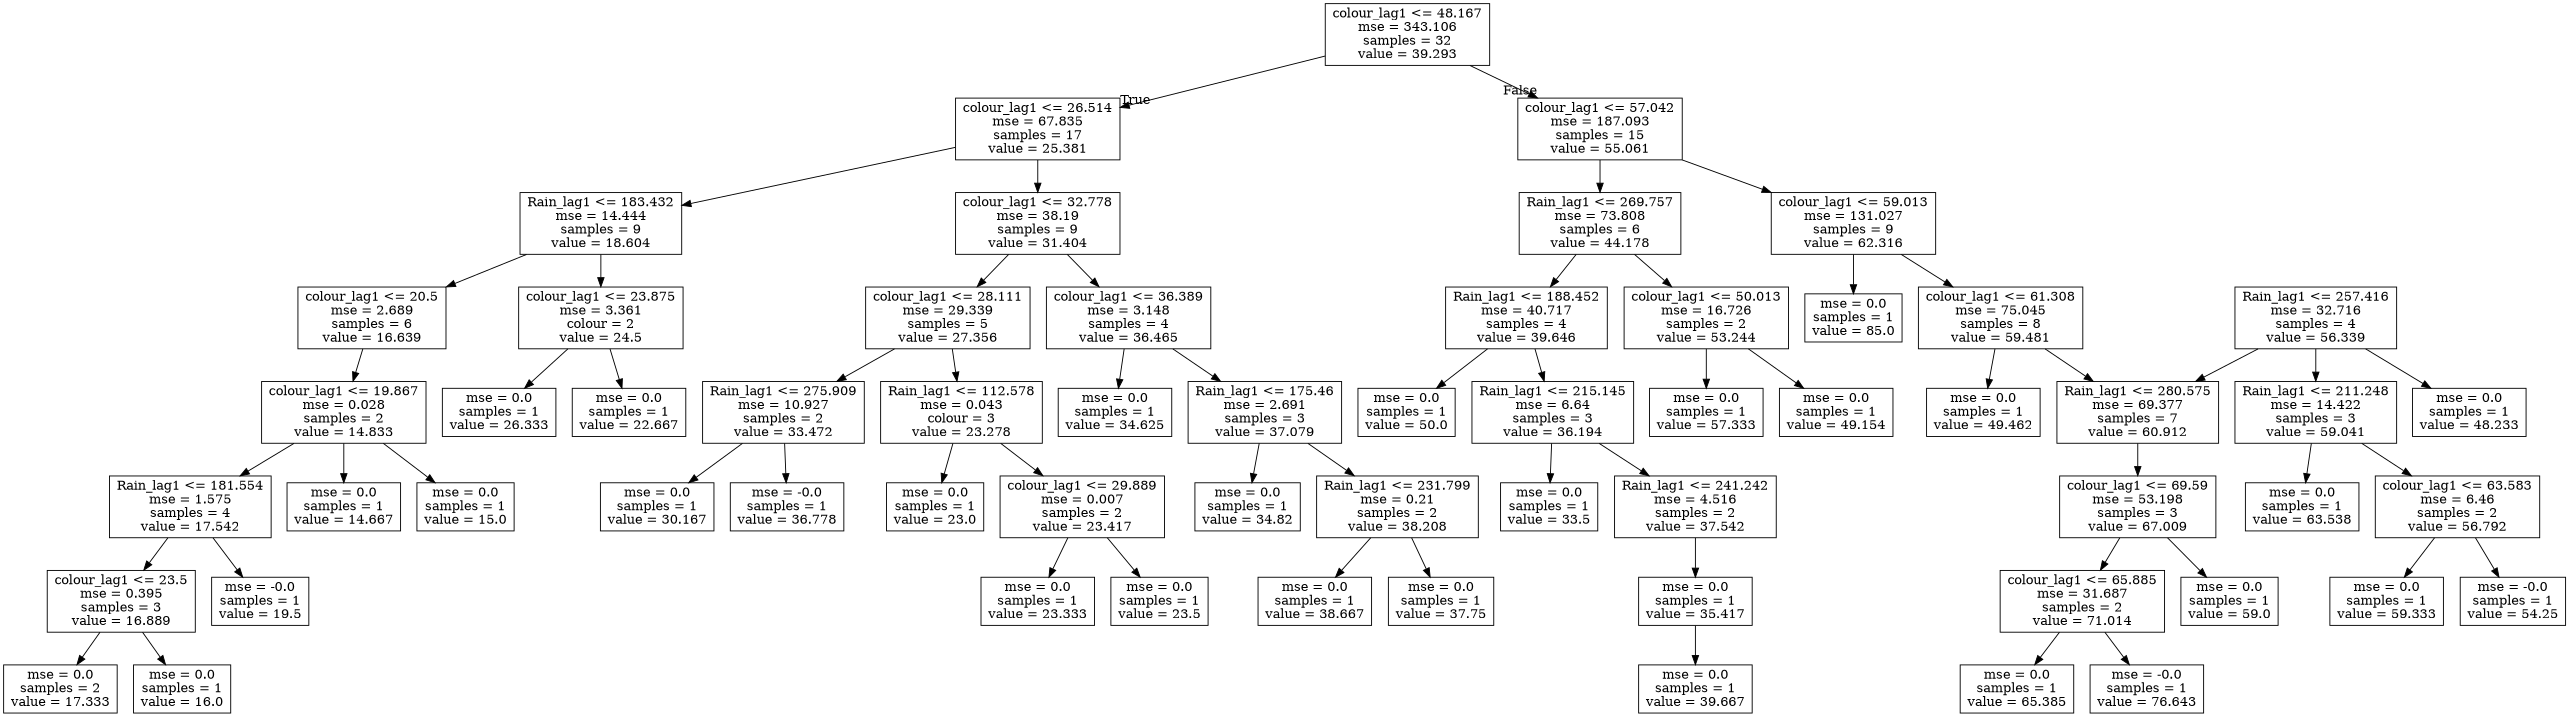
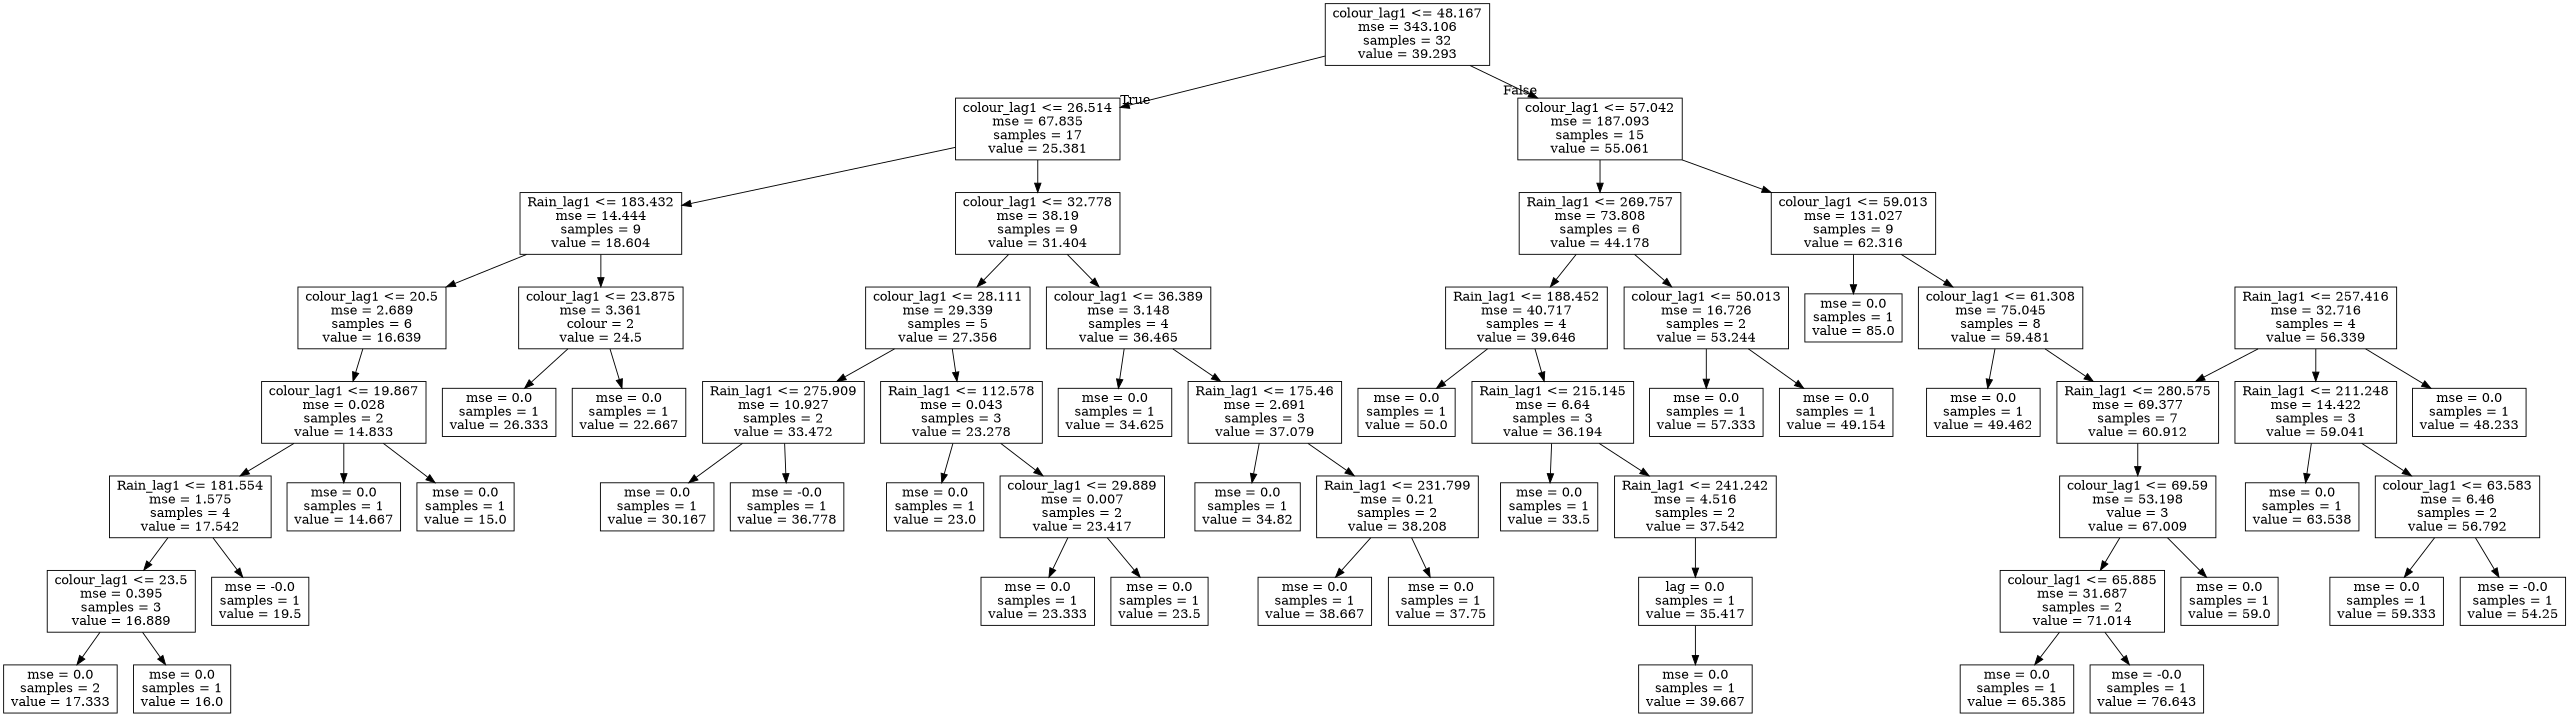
  digraph {
    node [shape=box]
    n1 [label="colour_lag1 <= 48.167\nmse = 343.106\nsamples = 32\nvalue = 39.293"]
    n2 [label="colour_lag1 <= 26.514\nmse = 67.835\nsamples = 17\nvalue = 25.381"]
    n3 [label="colour_lag1 <= 57.042\nmse = 187.093\nsamples = 15\nvalue = 55.061"]
    n4 [label="Rain_lag1 <= 183.432\nmse = 14.444\nsamples = 9\nvalue = 18.604"]
    n5 [label="colour_lag1 <= 32.778\nmse = 38.19\nsamples = 9\nvalue = 31.404"]
    n6 [label="Rain_lag1 <= 269.757\nmse = 73.808\nsamples = 6\nvalue = 44.178"]
    n7 [label="colour_lag1 <= 59.013\nmse = 131.027\nsamples = 9\nvalue = 62.316"]
    n8 [label="colour_lag1 <= 20.5\nmse = 2.689\nsamples = 6\nvalue = 16.639"]
    n9 [label="colour_lag1 <= 23.875\nmse = 3.361\ncolour = 2\nvalue = 24.5"]
    n10 [label="colour_lag1 <= 28.111\nmse = 29.339\nsamples = 5\nvalue = 27.356"]
    n11 [label="colour_lag1 <= 36.389\nmse = 3.148\nsamples = 4\nvalue = 36.465"]
    n12 [label="colour_lag1 <= 19.867\nmse = 0.028\nsamples = 2\nvalue = 14.833"]
    n13 [label="mse = 0.0\nsamples = 1\nvalue = 26.333"]
    n14 [label="mse = 0.0\nsamples = 1\nvalue = 22.667"]
    n15 [label="Rain_lag1 <= 181.554\nmse = 1.575\nsamples = 4\nvalue = 17.542"]
    n16 [label="mse = 0.0\nsamples = 1\nvalue = 14.667"]
    n17 [label="mse = 0.0\nsamples = 1\nvalue = 15.0"]
    n18 [label="colour_lag1 <= 23.5\nmse = 0.395\nsamples = 3\nvalue = 16.889"]
    n19 [label="mse = -0.0\nsamples = 1\nvalue = 19.5"]
    n20 [label="mse = 0.0\nsamples = 2\nvalue = 17.333"]
    n21 [label="mse = 0.0\nsamples = 1\nvalue = 16.0"]
    n22 [label="Rain_lag1 <= 275.909\nmse = 10.927\nsamples = 2\nvalue = 33.472"]
-   n23 [label="Rain_lag1 <= 112.578\nmse = 0.043\ncolour = 3\nvalue = 23.278"]
+   n23 [label="Rain_lag1 <= 112.578\nmse = 0.043\nsamples = 3\nvalue = 23.278"]
    n24 [label="mse = 0.0\nsamples = 1\nvalue = 34.625"]
    n25 [label="Rain_lag1 <= 175.46\nmse = 2.691\nsamples = 3\nvalue = 37.079"]
    n26 [label="mse = 0.0\nsamples = 1\nvalue = 30.167"]
    n27 [label="mse = -0.0\nsamples = 1\nvalue = 36.778"]
    n28 [label="mse = 0.0\nsamples = 1\nvalue = 23.0"]
    n29 [label="colour_lag1 <= 29.889\nmse = 0.007\nsamples = 2\nvalue = 23.417"]
    n30 [label="mse = 0.0\nsamples = 1\nvalue = 23.333"]
    n31 [label="mse = 0.0\nsamples = 1\nvalue = 23.5"]
    n32 [label="mse = 0.0\nsamples = 1\nvalue = 34.82"]
    n33 [label="Rain_lag1 <= 231.799\nmse = 0.21\nsamples = 2\nvalue = 38.208"]
    n34 [label="mse = 0.0\nsamples = 1\nvalue = 38.667"]
    n35 [label="mse = 0.0\nsamples = 1\nvalue = 37.75"]
    n36 [label="Rain_lag1 <= 188.452\nmse = 40.717\nsamples = 4\nvalue = 39.646"]
    n37 [label="colour_lag1 <= 50.013\nmse = 16.726\nsamples = 2\nvalue = 53.244"]
    n38 [label="mse = 0.0\nsamples = 1\nvalue = 85.0"]
    n39 [label="colour_lag1 <= 61.308\nmse = 75.045\nsamples = 8\nvalue = 59.481"]
    n40 [label="mse = 0.0\nsamples = 1\nvalue = 50.0"]
    n41 [label="Rain_lag1 <= 215.145\nmse = 6.64\nsamples = 3\nvalue = 36.194"]
    n42 [label="mse = 0.0\nsamples = 1\nvalue = 57.333"]
    n43 [label="mse = 0.0\nsamples = 1\nvalue = 49.154"]
    n44 [label="mse = 0.0\nsamples = 1\nvalue = 33.5"]
    n45 [label="Rain_lag1 <= 241.242\nmse = 4.516\nsamples = 2\nvalue = 37.542"]
-   n46 [label="mse = 0.0\nsamples = 1\nvalue = 35.417"]
+   n46 [label="lag = 0.0\nsamples = 1\nvalue = 35.417"]
    n47 [label="mse = 0.0\nsamples = 1\nvalue = 39.667"]
    n48 [label="mse = 0.0\nsamples = 1\nvalue = 49.462"]
    n49 [label="Rain_lag1 <= 280.575\nmse = 69.377\nsamples = 7\nvalue = 60.912"]
-   n50 [label="colour_lag1 <= 69.59\nmse = 53.198\nsamples = 3\nvalue = 67.009"]
+   n50 [label="colour_lag1 <= 69.59\nmse = 53.198\nvalue = 3\nvalue = 67.009"]
    n51 [label="Rain_lag1 <= 257.416\nmse = 32.716\nsamples = 4\nvalue = 56.339"]
    n52 [label="Rain_lag1 <= 211.248\nmse = 14.422\nsamples = 3\nvalue = 59.041"]
    n53 [label="mse = 0.0\nsamples = 1\nvalue = 48.233"]
    n54 [label="colour_lag1 <= 65.885\nmse = 31.687\nsamples = 2\nvalue = 71.014"]
    n55 [label="mse = 0.0\nsamples = 1\nvalue = 59.0"]
    n56 [label="mse = 0.0\nsamples = 1\nvalue = 63.538"]
    n57 [label="colour_lag1 <= 63.583\nmse = 6.46\nsamples = 2\nvalue = 56.792"]
    n58 [label="mse = 0.0\nsamples = 1\nvalue = 59.333"]
    n59 [label="mse = -0.0\nsamples = 1\nvalue = 54.25"]
    n60 [label="mse = 0.0\nsamples = 1\nvalue = 65.385"]
    n61 [label="mse = -0.0\nsamples = 1\nvalue = 76.643"]
    n1 -> n2 [headlabel=True labelangle=45 labeldistance=2.5]
    n1 -> n3 [headlabel=False labelangle=-45 labeldistance=2.5]
    n2 -> n4
    n2 -> n5
    n3 -> n6
    n3 -> n7
    n4 -> n8
    n4 -> n9
    n5 -> n10
    n5 -> n11
    n6 -> n36
    n6 -> n37
    n7 -> n38
    n7 -> n39
    n8 -> n12
    n9 -> n13
    n9 -> n14
    n10 -> n22
    n10 -> n23
    n11 -> n24
    n11 -> n25
    n12 -> n15
    n12 -> n16
    n12 -> n17
    n15 -> n18
    n15 -> n19
    n18 -> n20
    n18 -> n21
    n22 -> n26
    n22 -> n27
    n23 -> n28
    n23 -> n29
    n25 -> n32
    n25 -> n33
    n29 -> n30
    n29 -> n31
    n33 -> n34
    n33 -> n35
    n36 -> n40
    n36 -> n41
    n37 -> n42
    n37 -> n43
    n39 -> n48
    n39 -> n49
    n41 -> n44
    n41 -> n45
    n45 -> n46
    n46 -> n47
    n49 -> n50
    n50 -> n54
    n50 -> n55
    n51 -> n49
    n51 -> n52
    n51 -> n53
    n52 -> n56
    n52 -> n57
    n54 -> n60
    n54 -> n61
    n57 -> n58
    n57 -> n59
  }
